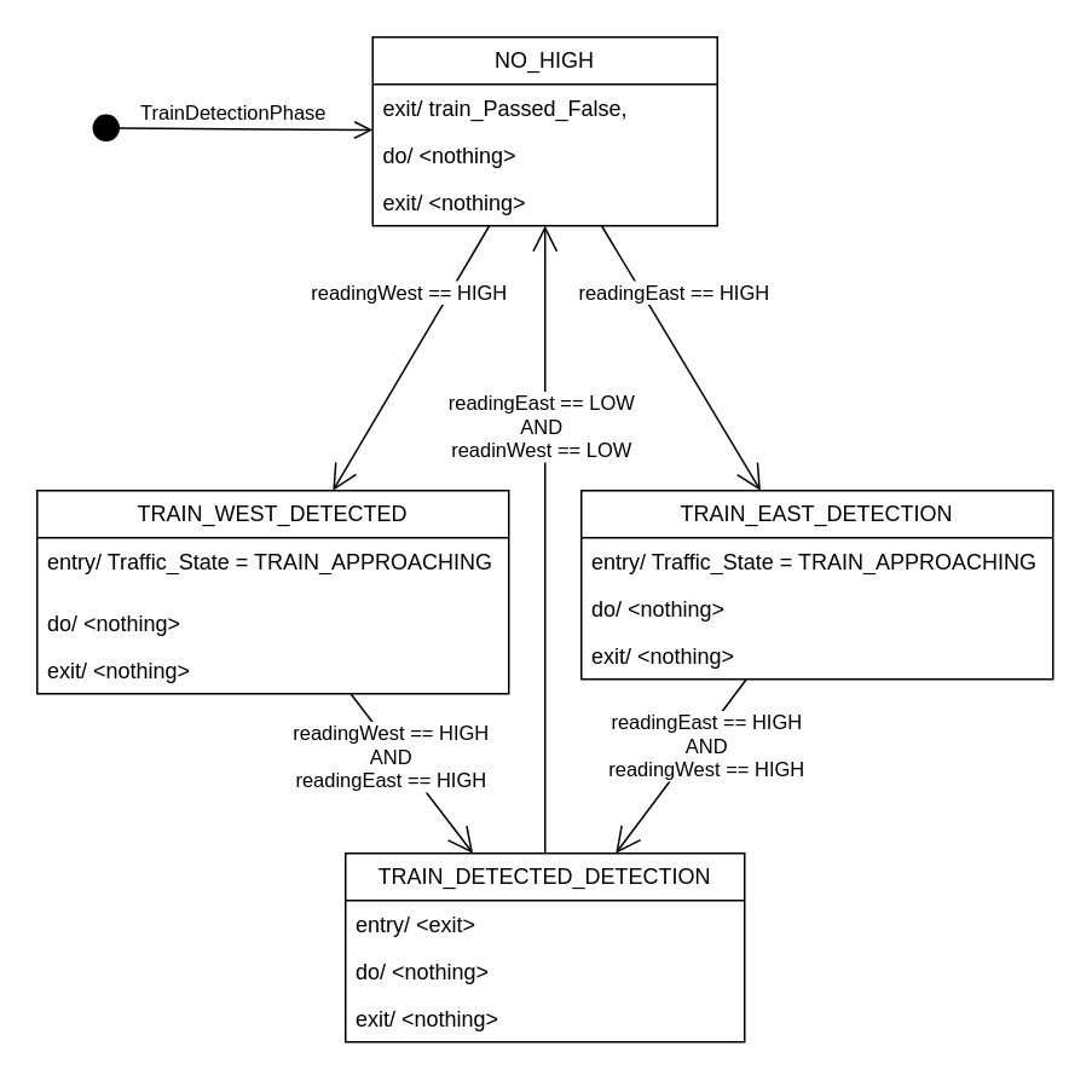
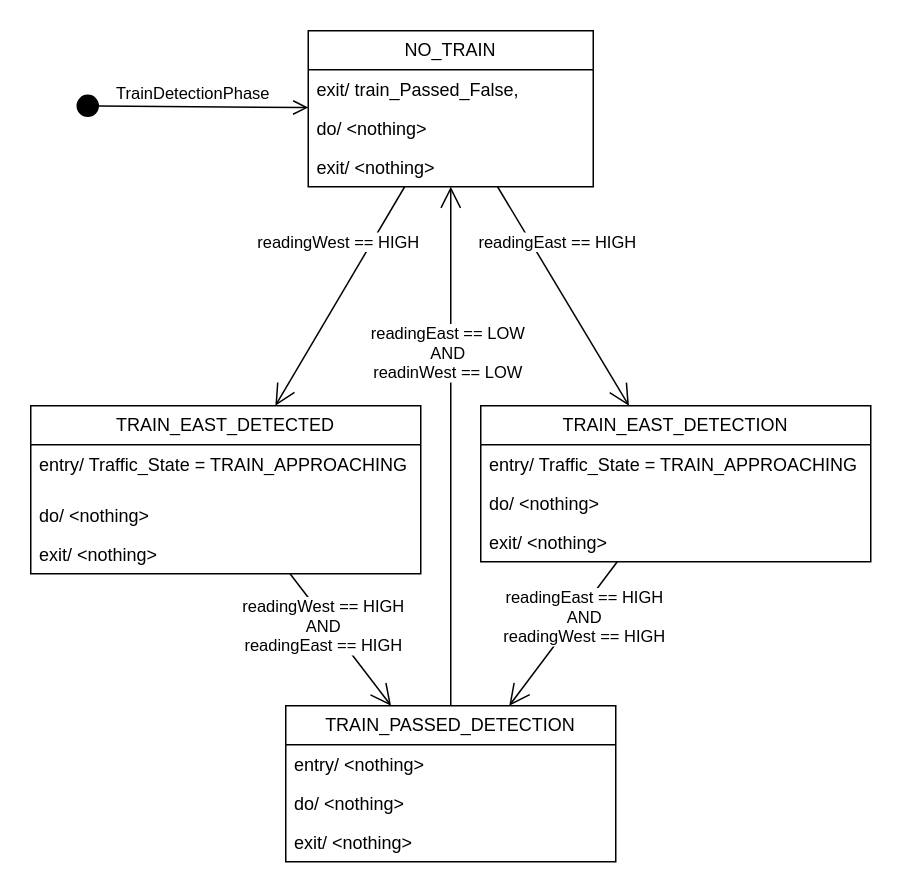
  <mxCell id="0" />
  <mxCell id="1" parent="0" />
- <mxCell id="2" value="NO_HIGH" style="swimlane;fontStyle=0;childLayout=stackLayout;horizontal=1;startSize=26;fillColor=none;horizontalStack=0;resizeParent=1;resizeParentMax=0;resizeLast=0;collapsible=1;marginBottom=0;whiteSpace=wrap;html=1;" parent="1" vertex="1"><mxGeometry x="205" y="20" width="190" height="104" as="geometry" /></mxCell>
+ <mxCell id="2" value="NO_TRAIN" style="swimlane;fontStyle=0;childLayout=stackLayout;horizontal=1;startSize=26;fillColor=none;horizontalStack=0;resizeParent=1;resizeParentMax=0;resizeLast=0;collapsible=1;marginBottom=0;whiteSpace=wrap;html=1;" parent="1" vertex="1"><mxGeometry x="205" y="20" width="190" height="104" as="geometry" /></mxCell>
  <mxCell id="3" value="exit/ train_Passed_False,&lt;div&gt;&lt;br&gt;&lt;/div&gt;" style="text;strokeColor=none;fillColor=none;align=left;verticalAlign=top;spacingLeft=4;spacingRight=4;overflow=hidden;rotatable=0;points=[[0,0.5],[1,0.5]];portConstraint=eastwest;whiteSpace=wrap;html=1;" parent="2" vertex="1"><mxGeometry y="26" width="190" height="26" as="geometry" /></mxCell>
  <mxCell id="4" value="do/ &amp;lt;nothing&amp;gt;" style="text;strokeColor=none;fillColor=none;align=left;verticalAlign=top;spacingLeft=4;spacingRight=4;overflow=hidden;rotatable=0;points=[[0,0.5],[1,0.5]];portConstraint=eastwest;whiteSpace=wrap;html=1;" parent="2" vertex="1"><mxGeometry y="52" width="190" height="26" as="geometry" /></mxCell>
  <mxCell id="5" value="exit/ &amp;lt;nothing&amp;gt;" style="text;strokeColor=none;fillColor=none;align=left;verticalAlign=top;spacingLeft=4;spacingRight=4;overflow=hidden;rotatable=0;points=[[0,0.5],[1,0.5]];portConstraint=eastwest;whiteSpace=wrap;html=1;" parent="2" vertex="1"><mxGeometry y="78" width="190" height="26" as="geometry" /></mxCell>
- <mxCell id="6" value="TRAIN_WEST_DETECTED" style="swimlane;fontStyle=0;childLayout=stackLayout;horizontal=1;startSize=26;fillColor=none;horizontalStack=0;resizeParent=1;resizeParentMax=0;resizeLast=0;collapsible=1;marginBottom=0;whiteSpace=wrap;html=1;" parent="1" vertex="1"><mxGeometry x="20" y="270" width="260" height="112" as="geometry" /></mxCell>
+ <mxCell id="6" value="TRAIN_EAST_DETECTED" style="swimlane;fontStyle=0;childLayout=stackLayout;horizontal=1;startSize=26;fillColor=none;horizontalStack=0;resizeParent=1;resizeParentMax=0;resizeLast=0;collapsible=1;marginBottom=0;whiteSpace=wrap;html=1;" parent="1" vertex="1"><mxGeometry x="20" y="270" width="260" height="112" as="geometry" /></mxCell>
  <mxCell id="7" value="entry/ Traffic_State = TRAIN_APPROACHING" style="text;strokeColor=none;fillColor=none;align=left;verticalAlign=top;spacingLeft=4;spacingRight=4;overflow=hidden;rotatable=0;points=[[0,0.5],[1,0.5]];portConstraint=eastwest;whiteSpace=wrap;html=1;" parent="6" vertex="1"><mxGeometry y="26" width="260" height="34" as="geometry" /></mxCell>
  <mxCell id="8" value="do/ &amp;lt;nothing&amp;gt;" style="text;strokeColor=none;fillColor=none;align=left;verticalAlign=top;spacingLeft=4;spacingRight=4;overflow=hidden;rotatable=0;points=[[0,0.5],[1,0.5]];portConstraint=eastwest;whiteSpace=wrap;html=1;" parent="6" vertex="1"><mxGeometry y="60" width="260" height="26" as="geometry" /></mxCell>
  <mxCell id="9" value="exit/ &amp;lt;nothing&amp;gt;" style="text;strokeColor=none;fillColor=none;align=left;verticalAlign=top;spacingLeft=4;spacingRight=4;overflow=hidden;rotatable=0;points=[[0,0.5],[1,0.5]];portConstraint=eastwest;whiteSpace=wrap;html=1;" parent="6" vertex="1"><mxGeometry y="86" width="260" height="26" as="geometry" /></mxCell>
- <mxCell id="10" value="TRAIN_DETECTED_DETECTION" style="swimlane;fontStyle=0;childLayout=stackLayout;horizontal=1;startSize=26;fillColor=none;horizontalStack=0;resizeParent=1;resizeParentMax=0;resizeLast=0;collapsible=1;marginBottom=0;whiteSpace=wrap;html=1;" parent="1" vertex="1"><mxGeometry x="190" y="470" width="220" height="104" as="geometry" /></mxCell>
- <mxCell id="11" value="entry/ &amp;lt;exit&amp;gt;" style="text;strokeColor=none;fillColor=none;align=left;verticalAlign=top;spacingLeft=4;spacingRight=4;overflow=hidden;rotatable=0;points=[[0,0.5],[1,0.5]];portConstraint=eastwest;whiteSpace=wrap;html=1;" parent="10" vertex="1"><mxGeometry y="26" width="220" height="26" as="geometry" /></mxCell>
+ <mxCell id="10" value="TRAIN_PASSED_DETECTION" style="swimlane;fontStyle=0;childLayout=stackLayout;horizontal=1;startSize=26;fillColor=none;horizontalStack=0;resizeParent=1;resizeParentMax=0;resizeLast=0;collapsible=1;marginBottom=0;whiteSpace=wrap;html=1;" parent="1" vertex="1"><mxGeometry x="190" y="470" width="220" height="104" as="geometry" /></mxCell>
+ <mxCell id="11" value="entry/ &amp;lt;nothing&amp;gt;" style="text;strokeColor=none;fillColor=none;align=left;verticalAlign=top;spacingLeft=4;spacingRight=4;overflow=hidden;rotatable=0;points=[[0,0.5],[1,0.5]];portConstraint=eastwest;whiteSpace=wrap;html=1;" parent="10" vertex="1"><mxGeometry y="26" width="220" height="26" as="geometry" /></mxCell>
  <mxCell id="12" value="do/ &amp;lt;nothing&amp;gt;" style="text;strokeColor=none;fillColor=none;align=left;verticalAlign=top;spacingLeft=4;spacingRight=4;overflow=hidden;rotatable=0;points=[[0,0.5],[1,0.5]];portConstraint=eastwest;whiteSpace=wrap;html=1;" parent="10" vertex="1"><mxGeometry y="52" width="220" height="26" as="geometry" /></mxCell>
  <mxCell id="13" value="exit/ &amp;lt;nothing&amp;gt;" style="text;strokeColor=none;fillColor=none;align=left;verticalAlign=top;spacingLeft=4;spacingRight=4;overflow=hidden;rotatable=0;points=[[0,0.5],[1,0.5]];portConstraint=eastwest;whiteSpace=wrap;html=1;" parent="10" vertex="1"><mxGeometry y="78" width="220" height="26" as="geometry" /></mxCell>
  <mxCell id="14" value="TRAIN_EAST_DETECTION" style="swimlane;fontStyle=0;childLayout=stackLayout;horizontal=1;startSize=26;fillColor=none;horizontalStack=0;resizeParent=1;resizeParentMax=0;resizeLast=0;collapsible=1;marginBottom=0;whiteSpace=wrap;html=1;" parent="1" vertex="1"><mxGeometry x="320" y="270" width="260" height="104" as="geometry" /></mxCell>
  <mxCell id="15" value="entry/ Traffic_State = TRAIN_APPROACHING" style="text;strokeColor=none;fillColor=none;align=left;verticalAlign=top;spacingLeft=4;spacingRight=4;overflow=hidden;rotatable=0;points=[[0,0.5],[1,0.5]];portConstraint=eastwest;whiteSpace=wrap;html=1;" parent="14" vertex="1"><mxGeometry y="26" width="260" height="26" as="geometry" /></mxCell>
  <mxCell id="16" value="do/ &amp;lt;nothing&amp;gt;" style="text;strokeColor=none;fillColor=none;align=left;verticalAlign=top;spacingLeft=4;spacingRight=4;overflow=hidden;rotatable=0;points=[[0,0.5],[1,0.5]];portConstraint=eastwest;whiteSpace=wrap;html=1;" parent="14" vertex="1"><mxGeometry y="52" width="260" height="26" as="geometry" /></mxCell>
  <mxCell id="17" value="exit/ &amp;lt;nothing&amp;gt;" style="text;strokeColor=none;fillColor=none;align=left;verticalAlign=top;spacingLeft=4;spacingRight=4;overflow=hidden;rotatable=0;points=[[0,0.5],[1,0.5]];portConstraint=eastwest;whiteSpace=wrap;html=1;" parent="14" vertex="1"><mxGeometry y="78" width="260" height="26" as="geometry" /></mxCell>
  <mxCell id="18" value="TrainDetectionPhase" style="html=1;verticalAlign=bottom;startArrow=circle;startFill=1;endArrow=open;startSize=6;endSize=8;curved=0;rounded=0;" parent="1" target="2" edge="1"><mxGeometry width="80" relative="1" as="geometry"><mxPoint x="50" y="70" as="sourcePoint" /><mxPoint x="-20" y="77.353" as="targetPoint" /></mxGeometry></mxCell>
  <mxCell id="19" value="" style="endArrow=open;endFill=1;endSize=12;html=1;rounded=0;" parent="1" source="2" target="6" edge="1"><mxGeometry width="160" relative="1" as="geometry"><mxPoint x="140" y="430" as="sourcePoint" /><mxPoint x="300" y="430" as="targetPoint" /></mxGeometry></mxCell>
  <mxCell id="20" value="readingWest == HIGH" style="edgeLabel;html=1;align=center;verticalAlign=middle;resizable=0;points=[];" parent="19" vertex="1" connectable="0"><mxGeometry x="0.003" y="-2" relative="1" as="geometry"><mxPoint y="-36" as="offset" /></mxGeometry></mxCell>
  <mxCell id="21" value="" style="endArrow=open;endFill=1;endSize=12;html=1;rounded=0;" parent="1" source="2" target="14" edge="1"><mxGeometry width="160" relative="1" as="geometry"><mxPoint x="140" y="430" as="sourcePoint" /><mxPoint x="300" y="430" as="targetPoint" /></mxGeometry></mxCell>
  <mxCell id="22" value="readingEast == HIGH" style="edgeLabel;html=1;align=center;verticalAlign=middle;resizable=0;points=[];" parent="21" vertex="1" connectable="0"><mxGeometry x="-0.112" relative="1" as="geometry"><mxPoint y="-29" as="offset" /></mxGeometry></mxCell>
  <mxCell id="23" value="" style="endArrow=open;endFill=1;endSize=12;html=1;rounded=0;" parent="1" source="6" target="10" edge="1"><mxGeometry width="160" relative="1" as="geometry"><mxPoint x="140" y="430" as="sourcePoint" /><mxPoint x="300" y="430" as="targetPoint" /></mxGeometry></mxCell>
  <mxCell id="24" value="readingWest == HIGH&lt;div&gt;AND&lt;/div&gt;&lt;div&gt;readingEast == HIGH&lt;/div&gt;" style="edgeLabel;html=1;align=center;verticalAlign=middle;resizable=0;points=[];" parent="23" vertex="1" connectable="0"><mxGeometry x="-0.265" y="-4" relative="1" as="geometry"><mxPoint as="offset" /></mxGeometry></mxCell>
  <mxCell id="25" value="" style="endArrow=open;endFill=1;endSize=12;html=1;rounded=0;" parent="1" source="14" target="10" edge="1"><mxGeometry width="160" relative="1" as="geometry"><mxPoint x="140" y="430" as="sourcePoint" /><mxPoint x="120" y="470" as="targetPoint" /></mxGeometry></mxCell>
  <mxCell id="26" value="readingEast == HIGH&lt;div&gt;AND&lt;/div&gt;&lt;div&gt;readingWest == HIGH&lt;/div&gt;" style="edgeLabel;html=1;align=center;verticalAlign=middle;resizable=0;points=[];" parent="25" vertex="1" connectable="0"><mxGeometry x="-0.302" y="3" relative="1" as="geometry"><mxPoint y="1" as="offset" /></mxGeometry></mxCell>
  <mxCell id="27" value="" style="endArrow=open;endFill=1;endSize=12;html=1;rounded=0;" parent="1" source="10" target="2" edge="1"><mxGeometry width="160" relative="1" as="geometry"><mxPoint x="140" y="430" as="sourcePoint" /><mxPoint x="300" y="430" as="targetPoint" /></mxGeometry></mxCell>
  <mxCell id="28" value="readingEast == LOW&lt;div&gt;AND&lt;br&gt;readinWest == LOW&lt;/div&gt;" style="edgeLabel;html=1;align=center;verticalAlign=middle;resizable=0;points=[];" parent="27" vertex="1" connectable="0"><mxGeometry x="0.364" y="3" relative="1" as="geometry"><mxPoint as="offset" /></mxGeometry></mxCell>
